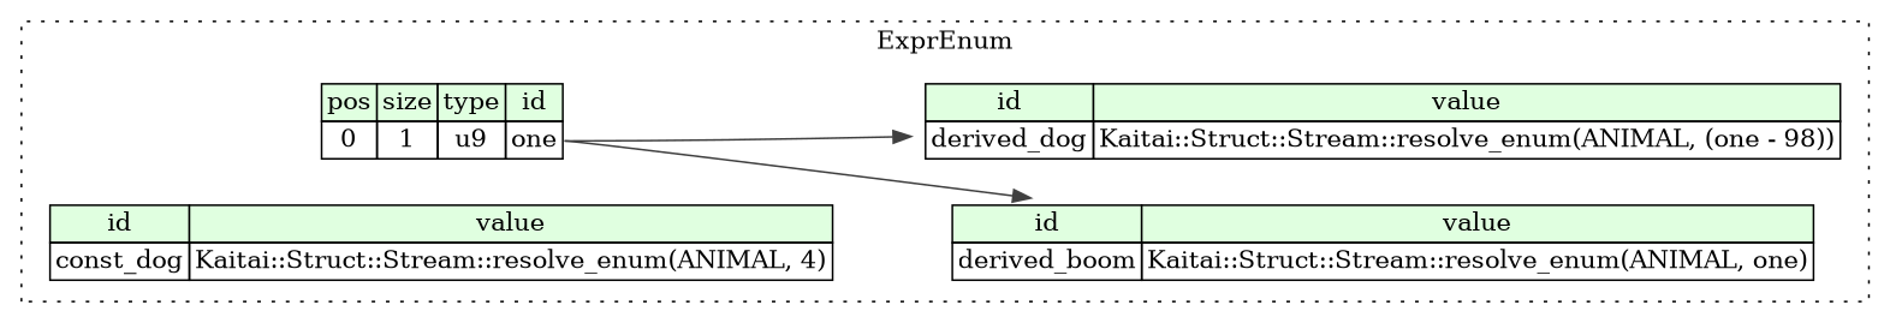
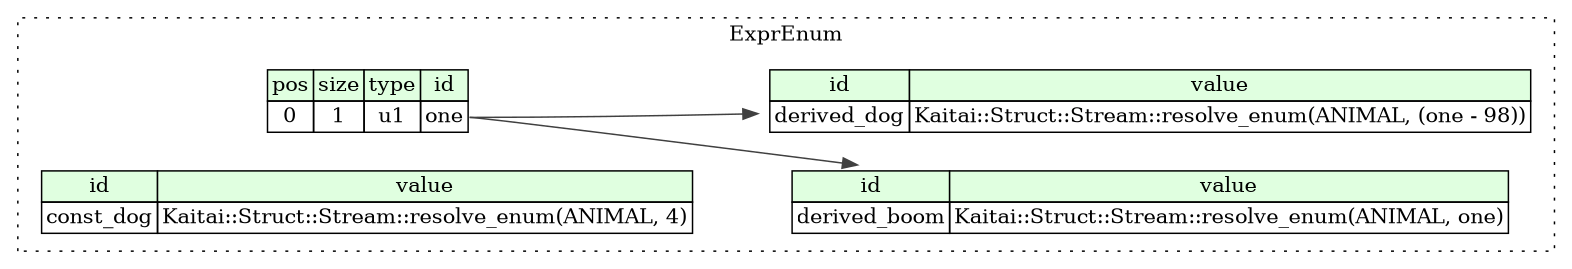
  digraph {
    rankdir=LR
    node [shape=plaintext]
    edge [color="#404040" tailport=one_type]
-   n1 [label=<<TABLE BORDER="0" CELLBORDER="1" CELLSPACING="0"> 			<TR><TD BGCOLOR="#E0FFE0">pos</TD><TD BGCOLOR="#E0FFE0">size</TD><TD BGCOLOR="#E0FFE0">type</TD><TD BGCOLOR="#E0FFE0">id</TD></TR> 			<TR><TD PORT="one_pos">0</TD><TD PORT="one_size">1</TD><TD>u9</TD><TD PORT="one_type">one</TD></TR> 		</TABLE>>]
+   n1 [label=<<TABLE BORDER="0" CELLBORDER="1" CELLSPACING="0"> 			<TR><TD BGCOLOR="#E0FFE0">pos</TD><TD BGCOLOR="#E0FFE0">size</TD><TD BGCOLOR="#E0FFE0">type</TD><TD BGCOLOR="#E0FFE0">id</TD></TR> 			<TR><TD PORT="one_pos">0</TD><TD PORT="one_size">1</TD><TD>u1</TD><TD PORT="one_type">one</TD></TR> 		</TABLE>>]
    n2 [label=<<TABLE BORDER="0" CELLBORDER="1" CELLSPACING="0"> 			<TR><TD BGCOLOR="#E0FFE0">id</TD><TD BGCOLOR="#E0FFE0">value</TD></TR> 			<TR><TD>const_dog</TD><TD>Kaitai::Struct::Stream::resolve_enum(ANIMAL, 4)</TD></TR> 		</TABLE>>]
    n3 [label=<<TABLE BORDER="0" CELLBORDER="1" CELLSPACING="0"> 			<TR><TD BGCOLOR="#E0FFE0">id</TD><TD BGCOLOR="#E0FFE0">value</TD></TR> 			<TR><TD>derived_boom</TD><TD>Kaitai::Struct::Stream::resolve_enum(ANIMAL, one)</TD></TR> 		</TABLE>>]
    n4 [label=<<TABLE BORDER="0" CELLBORDER="1" CELLSPACING="0"> 			<TR><TD BGCOLOR="#E0FFE0">id</TD><TD BGCOLOR="#E0FFE0">value</TD></TR> 			<TR><TD>derived_dog</TD><TD>Kaitai::Struct::Stream::resolve_enum(ANIMAL, (one - 98))</TD></TR> 		</TABLE>>]
    subgraph cluster_1 {
      label=ExprEnum
      style=dotted
      n1
      n2
      n3
      n4
    }
    n1 -> n3
    n1 -> n4
  }
